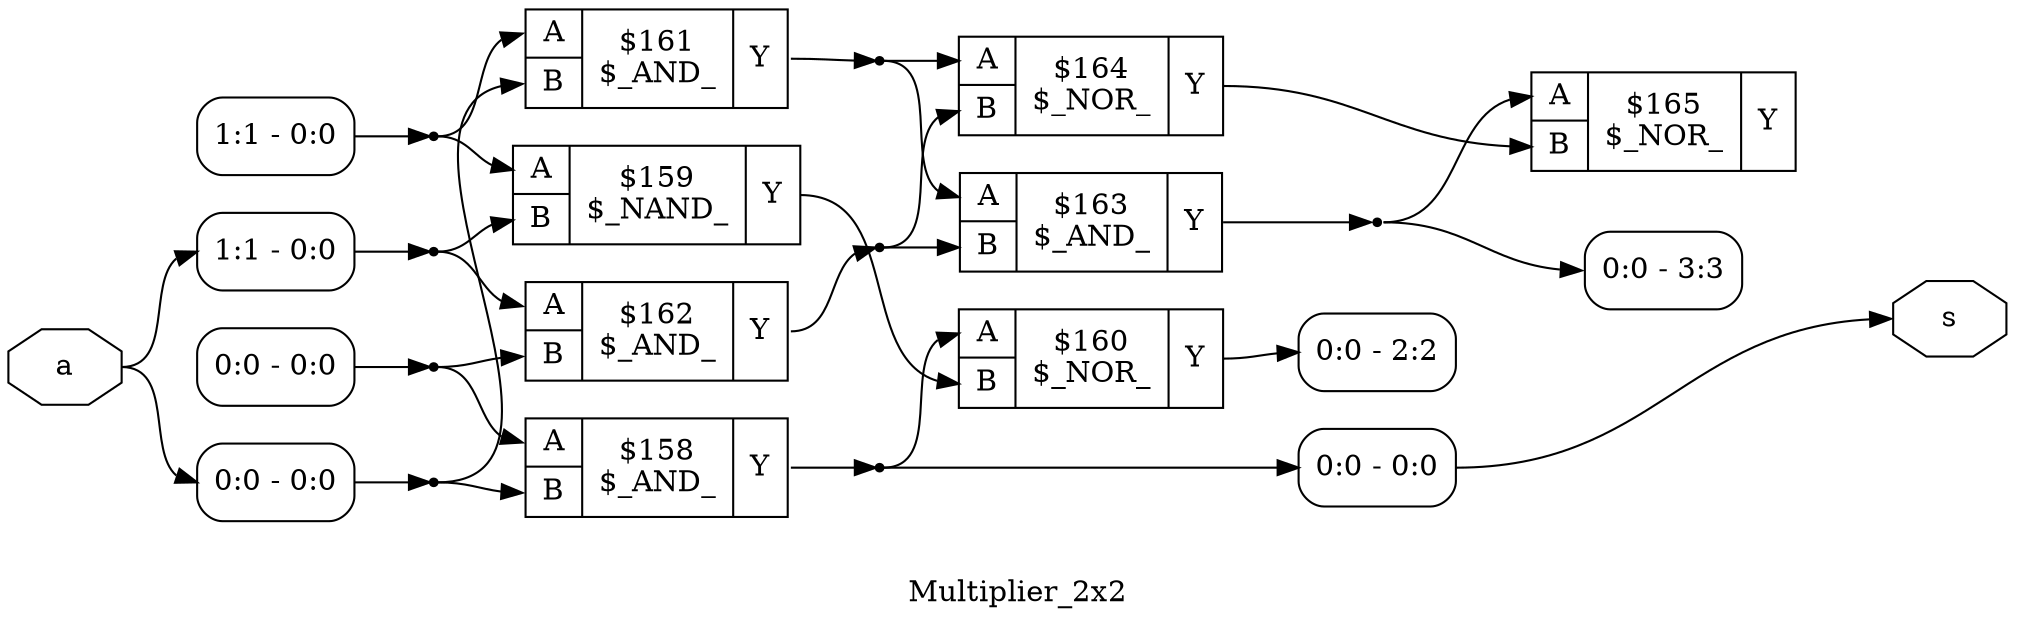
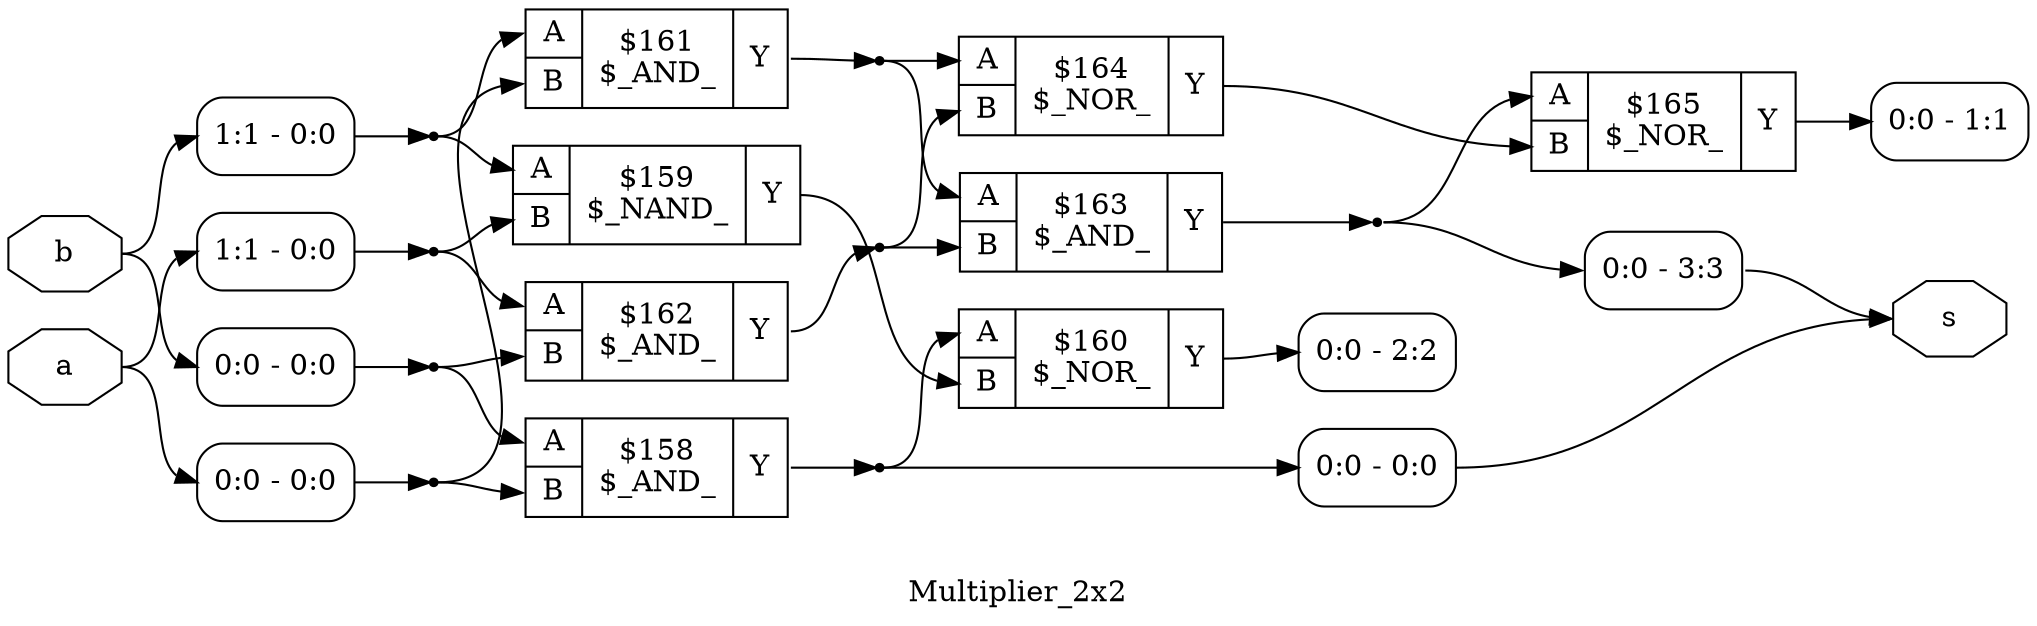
  digraph {
    label=Multiplier_2x2
    rankdir=LR
    remincross=true
    node [shape=record]
    edge [color=black fontcolor=black headport=w tailport=e]
    n17 [color=black fontcolor=black label=a shape=octagon]
    x1 [color=black fontcolor=black label="<s0> 1:1 - 0:0 " style=rounded]
    x3 [color=black fontcolor=black label="<s0> 0:0 - 0:0 " style=rounded]
    n6 [shape=point]
    n5 [shape=point]
+   n18 [color=black fontcolor=black label=b shape=octagon]
    x0 [color=black fontcolor=black label="<s0> 1:1 - 0:0 " style=rounded]
    x2 [color=black fontcolor=black label="<s0> 0:0 - 0:0 " style=rounded]
    n8 [shape=point]
    n7 [shape=point]
    n19 [color=black fontcolor=black label=s shape=octagon]
    c23 [label="{{<p20> A|<p21> B}|$158\n$_AND_|{<p22> Y}}"]
    n13 [shape=point]
    c25 [label="{{<p20> A|<p21> B}|$160\n$_NOR_|{<p22> Y}}"]
    x7 [color=black fontcolor=black label="<s0> 0:0 - 0:0 " style=rounded]
    c24 [label="{{<p20> A|<p21> B}|$159\n$_NAND_|{<p22> Y}}"]
    x4 [color=black fontcolor=black label="<s0> 0:0 - 2:2 " style=rounded]
    c26 [label="{{<p20> A|<p21> B}|$161\n$_AND_|{<p22> Y}}"]
    n10 [shape=point]
    c28 [label="{{<p20> A|<p21> B}|$163\n$_AND_|{<p22> Y}}"]
    c29 [label="{{<p20> A|<p21> B}|$164\n$_NOR_|{<p22> Y}}"]
    c27 [label="{{<p20> A|<p21> B}|$162\n$_AND_|{<p22> Y}}"]
    n11 [shape=point]
    n16 [shape=point]
    c30 [label="{{<p20> A|<p21> B}|$165\n$_NOR_|{<p22> Y}}"]
    x6 [color=black fontcolor=black label="<s0> 0:0 - 3:3 " style=rounded]
+   x5 [color=black fontcolor=black label="<s0> 0:0 - 1:1 " style=rounded]
    n17 -> x1 [headport="s0:w"]
    n17 -> x3 [headport="s0:w"]
    x1 -> n6
    x3 -> n5
    n6 -> c24 [headport="p21:w"]
    n6 -> c27 [headport="p20:w"]
    n5 -> c23 [headport="p21:w"]
    n5 -> c26 [headport="p21:w"]
+   n18 -> x0 [headport="s0:w"]
+   n18 -> x2 [headport="s0:w"]
    x0 -> n8
    x2 -> n7
    n8 -> c24 [headport="p20:w"]
    n8 -> c26 [headport="p20:w"]
    n7 -> c23 [headport="p20:w"]
    n7 -> c27 [headport="p21:w"]
    c23 -> n13 [tailport="p22:e"]
    n13 -> c25 [headport="p20:w"]
    n13 -> x7
    c25 -> x4 [tailport="p22:e"]
    x7 -> n19 [tailport="s0:e"]
    c24 -> c25 [headport="p21:w" tailport="p22:e"]
    c26 -> n10 [tailport="p22:e"]
    n10 -> c28 [headport="p20:w"]
    n10 -> c29 [headport="p20:w"]
    c28 -> n16 [tailport="p22:e"]
    c29 -> c30 [headport="p21:w" tailport="p22:e"]
    c27 -> n11 [tailport="p22:e"]
    n11 -> c28 [headport="p21:w"]
    n11 -> c29 [headport="p21:w"]
    n16 -> c30 [headport="p20:w"]
    n16 -> x6
+   c30 -> x5 [tailport="p22:e"]
+   x6 -> n19 [tailport="s0:e"]
  }
